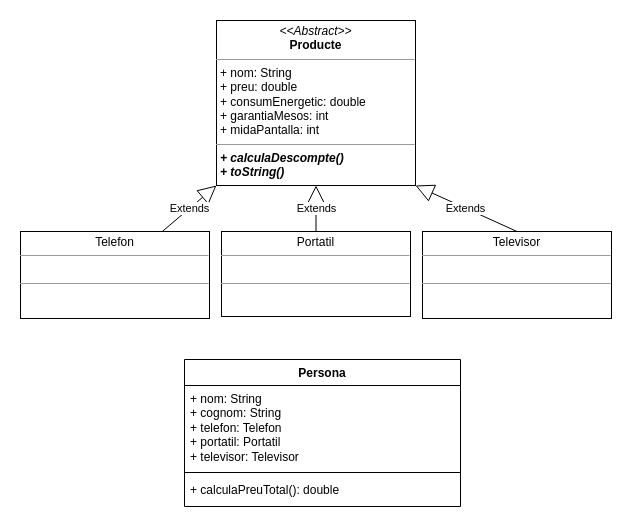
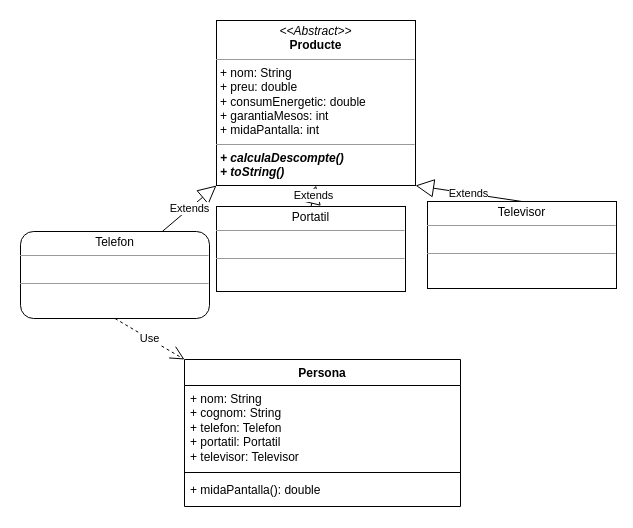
  <mxCell id="0" />
  <mxCell id="1" parent="0" />
  <mxCell id="2" value="Persona" style="swimlane;fontStyle=1;align=center;verticalAlign=top;childLayout=stackLayout;horizontal=1;startSize=26;horizontalStack=0;resizeParent=1;resizeParentMax=0;resizeLast=0;collapsible=1;marginBottom=0;whiteSpace=wrap;html=1;" parent="1" vertex="1"><mxGeometry x="184" y="359" width="276" height="147" as="geometry" /></mxCell>
  <mxCell id="3" value="+ nom: String&lt;br&gt;+ cognom: String&lt;br&gt;+ telefon: Telefon&lt;br&gt;+ portatil: Portatil&lt;br&gt;+ televisor: Televisor" style="text;strokeColor=none;fillColor=none;align=left;verticalAlign=top;spacingLeft=4;spacingRight=4;overflow=hidden;rotatable=0;points=[[0,0.5],[1,0.5]];portConstraint=eastwest;whiteSpace=wrap;html=1;" parent="2" vertex="1"><mxGeometry y="26" width="276" height="83" as="geometry" /></mxCell>
  <mxCell id="4" value="" style="line;strokeWidth=1;fillColor=none;align=left;verticalAlign=middle;spacingTop=-1;spacingLeft=3;spacingRight=3;rotatable=0;labelPosition=right;points=[];portConstraint=eastwest;strokeColor=inherit;" parent="2" vertex="1"><mxGeometry y="109" width="276" height="8" as="geometry" /></mxCell>
- <mxCell id="5" value="+ calculaPreuTotal(): double" style="text;strokeColor=none;fillColor=none;align=left;verticalAlign=top;spacingLeft=4;spacingRight=4;overflow=hidden;rotatable=0;points=[[0,0.5],[1,0.5]];portConstraint=eastwest;whiteSpace=wrap;html=1;" parent="2" vertex="1"><mxGeometry y="117" width="276" height="30" as="geometry" /></mxCell>
- <mxCell id="6" value="&lt;p style=&quot;margin:0px;margin-top:4px;text-align:center;&quot;&gt;Portatil&lt;/p&gt;&lt;hr size=&quot;1&quot;&gt;&lt;p style=&quot;margin:0px;margin-left:4px;&quot;&gt;&lt;br&gt;&lt;/p&gt;&lt;hr size=&quot;1&quot;&gt;&lt;p style=&quot;margin:0px;margin-left:4px;&quot;&gt;&lt;br&gt;&lt;/p&gt;" style="verticalAlign=top;align=left;overflow=fill;fontSize=12;fontFamily=Helvetica;html=1;whiteSpace=wrap;" parent="1" vertex="1"><mxGeometry x="221" y="231" width="189" height="85" as="geometry" /></mxCell>
- <mxCell id="7" value="&lt;p style=&quot;margin:0px;margin-top:4px;text-align:center;&quot;&gt;Televisor&lt;/p&gt;&lt;hr size=&quot;1&quot;&gt;&lt;p style=&quot;margin:0px;margin-left:4px;&quot;&gt;&lt;br&gt;&lt;/p&gt;&lt;hr size=&quot;1&quot;&gt;&lt;p style=&quot;margin:0px;margin-left:4px;&quot;&gt;&lt;br&gt;&lt;/p&gt;" style="verticalAlign=top;align=left;overflow=fill;fontSize=12;fontFamily=Helvetica;html=1;whiteSpace=wrap;" parent="1" vertex="1"><mxGeometry x="422" y="231" width="189" height="87" as="geometry" /></mxCell>
+ <mxCell id="5" value="+ midaPantalla(): double" style="text;strokeColor=none;fillColor=none;align=left;verticalAlign=top;spacingLeft=4;spacingRight=4;overflow=hidden;rotatable=0;points=[[0,0.5],[1,0.5]];portConstraint=eastwest;whiteSpace=wrap;html=1;" parent="2" vertex="1"><mxGeometry y="117" width="276" height="30" as="geometry" /></mxCell>
+ <mxCell id="6" value="&lt;p style=&quot;margin:0px;margin-top:4px;text-align:center;&quot;&gt;Portatil&lt;/p&gt;&lt;hr size=&quot;1&quot;&gt;&lt;p style=&quot;margin:0px;margin-left:4px;&quot;&gt;&lt;br&gt;&lt;/p&gt;&lt;hr size=&quot;1&quot;&gt;&lt;p style=&quot;margin:0px;margin-left:4px;&quot;&gt;&lt;br&gt;&lt;/p&gt;" style="verticalAlign=top;align=left;overflow=fill;fontSize=12;fontFamily=Helvetica;html=1;whiteSpace=wrap;" parent="1" vertex="1"><mxGeometry x="216" y="206" width="189" height="85" as="geometry" /></mxCell>
+ <mxCell id="7" value="&lt;p style=&quot;margin:0px;margin-top:4px;text-align:center;&quot;&gt;Televisor&lt;/p&gt;&lt;hr size=&quot;1&quot;&gt;&lt;p style=&quot;margin:0px;margin-left:4px;&quot;&gt;&lt;br&gt;&lt;/p&gt;&lt;hr size=&quot;1&quot;&gt;&lt;p style=&quot;margin:0px;margin-left:4px;&quot;&gt;&lt;br&gt;&lt;/p&gt;" style="verticalAlign=top;align=left;overflow=fill;fontSize=12;fontFamily=Helvetica;html=1;whiteSpace=wrap;" parent="1" vertex="1"><mxGeometry x="427" y="201" width="189" height="87" as="geometry" /></mxCell>
  <mxCell id="8" value="&lt;p style=&quot;margin:0px;margin-top:4px;text-align:center;&quot;&gt;&lt;i style=&quot;border-color: var(--border-color);&quot;&gt;&amp;lt;&amp;lt;Abstract&amp;gt;&amp;gt;&lt;/i&gt;&lt;br style=&quot;border-color: var(--border-color);&quot;&gt;&lt;b style=&quot;border-color: var(--border-color);&quot;&gt;Producte&lt;/b&gt;&lt;br&gt;&lt;/p&gt;&lt;hr size=&quot;1&quot;&gt;&lt;p style=&quot;margin:0px;margin-left:4px;&quot;&gt;+ nom: String&lt;/p&gt;&lt;p style=&quot;margin:0px;margin-left:4px;&quot;&gt;+ preu: double&lt;/p&gt;&lt;p style=&quot;border-color: var(--border-color); margin: 0px 0px 0px 4px;&quot;&gt;+ consumEnergetic: double&lt;/p&gt;&lt;p style=&quot;border-color: var(--border-color); margin: 0px 0px 0px 4px;&quot;&gt;+ garantiaMesos: int&lt;/p&gt;&lt;p style=&quot;border-color: var(--border-color); margin: 0px 0px 0px 4px;&quot;&gt;+ midaPantalla: int&lt;br&gt;&lt;/p&gt;&lt;hr size=&quot;1&quot;&gt;&lt;p style=&quot;margin:0px;margin-left:4px;&quot;&gt;&lt;b&gt;&lt;i&gt;+ calculaDescompte()&lt;/i&gt;&lt;/b&gt;&lt;/p&gt;&lt;p style=&quot;margin:0px;margin-left:4px;&quot;&gt;&lt;b&gt;&lt;i&gt;+ toString()&lt;/i&gt;&lt;/b&gt;&lt;/p&gt;" style="verticalAlign=top;align=left;overflow=fill;fontSize=12;fontFamily=Helvetica;html=1;whiteSpace=wrap;" parent="1" vertex="1"><mxGeometry x="216" y="20" width="199" height="165" as="geometry" /></mxCell>
- <mxCell id="9" value="&lt;p style=&quot;margin:0px;margin-top:4px;text-align:center;&quot;&gt;Telefon&lt;/p&gt;&lt;hr size=&quot;1&quot;&gt;&lt;p style=&quot;margin:0px;margin-left:4px;&quot;&gt;&lt;br&gt;&lt;/p&gt;&lt;hr size=&quot;1&quot;&gt;&lt;p style=&quot;margin:0px;margin-left:4px;&quot;&gt;&lt;br&gt;&lt;/p&gt;" style="verticalAlign=top;align=left;overflow=fill;fontSize=12;fontFamily=Helvetica;html=1;whiteSpace=wrap;" parent="1" vertex="1"><mxGeometry x="20" y="231" width="189" height="87" as="geometry" /></mxCell>
+ <mxCell id="9" value="&lt;p style=&quot;margin:0px;margin-top:4px;text-align:center;&quot;&gt;Telefon&lt;/p&gt;&lt;hr size=&quot;1&quot;&gt;&lt;p style=&quot;margin:0px;margin-left:4px;&quot;&gt;&lt;br&gt;&lt;/p&gt;&lt;hr size=&quot;1&quot;&gt;&lt;p style=&quot;margin:0px;margin-left:4px;&quot;&gt;&lt;br&gt;&lt;/p&gt;" style="verticalAlign=top;align=left;overflow=fill;fontSize=12;fontFamily=Helvetica;html=1;whiteSpace=wrap;rounded=1;" parent="1" vertex="1"><mxGeometry x="20" y="231" width="189" height="87" as="geometry" /></mxCell>
  <mxCell id="10" value="Extends" style="endArrow=block;endSize=16;endFill=0;html=1;rounded=0;entryX=0.5;entryY=1;entryDx=0;entryDy=0;exitX=0.5;exitY=0;exitDx=0;exitDy=0;" parent="1" source="6" target="8" edge="1"><mxGeometry width="160" relative="1" as="geometry"><mxPoint x="267" y="172" as="sourcePoint" /><mxPoint x="329" y="259" as="targetPoint" /></mxGeometry></mxCell>
  <mxCell id="11" value="Extends" style="endArrow=block;endSize=16;endFill=0;html=1;rounded=0;entryX=1;entryY=1;entryDx=0;entryDy=0;exitX=0.5;exitY=0;exitDx=0;exitDy=0;" parent="1" source="7" target="8" edge="1"><mxGeometry width="160" relative="1" as="geometry"><mxPoint x="270" y="193" as="sourcePoint" /><mxPoint x="371" y="134" as="targetPoint" /></mxGeometry></mxCell>
  <mxCell id="12" value="Extends" style="endArrow=block;endSize=16;endFill=0;html=1;rounded=0;entryX=0;entryY=1;entryDx=0;entryDy=0;exitX=0.75;exitY=0;exitDx=0;exitDy=0;" parent="1" source="9" target="8" edge="1"><mxGeometry width="160" relative="1" as="geometry"><mxPoint x="270" y="193" as="sourcePoint" /><mxPoint x="371" y="134" as="targetPoint" /></mxGeometry></mxCell>
+ <mxCell id="13" value="Use" style="endArrow=open;endSize=12;dashed=1;html=1;rounded=0;entryX=0;entryY=0;entryDx=0;entryDy=0;exitX=0.5;exitY=1;exitDx=0;exitDy=0;" parent="1" source="9" target="2" edge="1"><mxGeometry width="160" relative="1" as="geometry"><mxPoint x="527" y="313" as="sourcePoint" /><mxPoint x="470" y="369" as="targetPoint" /></mxGeometry></mxCell>
